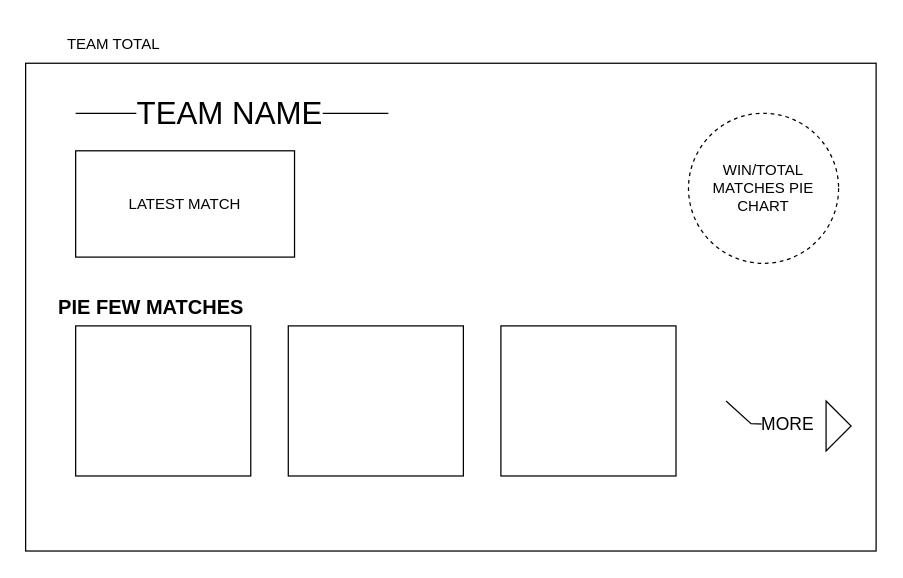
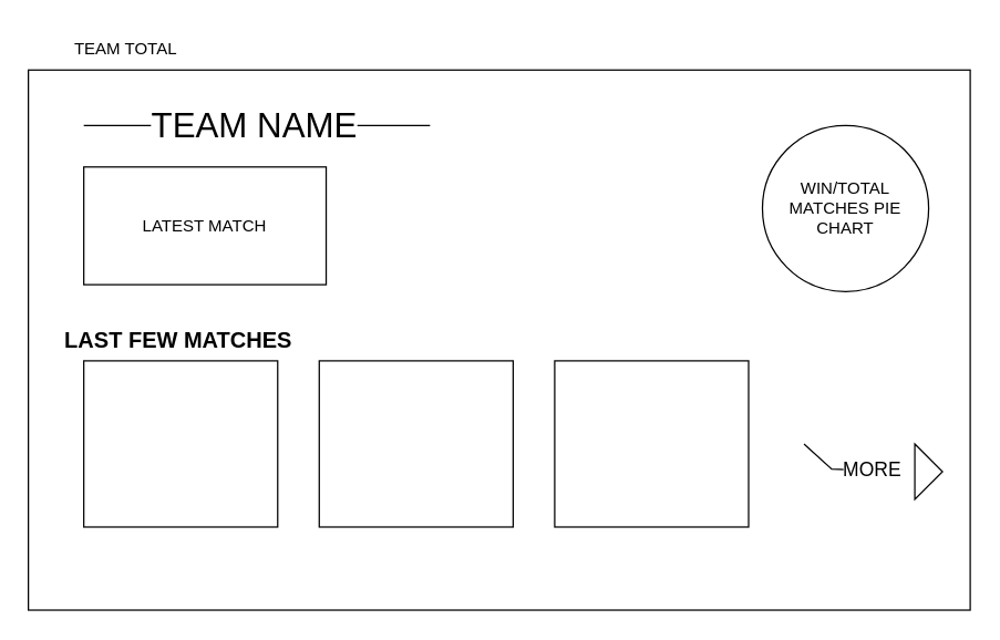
  <mxCell id="0" />
  <mxCell id="1" parent="0" />
- <mxCell id="2" value="&amp;nbsp; &amp;nbsp; &amp;nbsp;&amp;nbsp;&lt;b&gt;&lt;font style=&quot;font-size: 16px;&quot;&gt;&amp;nbsp;PIE FEW MATCHES&lt;/font&gt;&lt;/b&gt;&amp;nbsp;" style="rounded=0;whiteSpace=wrap;html=1;align=left;" vertex="1" parent="1"><mxGeometry x="20" y="50" width="680" height="390" as="geometry" /></mxCell>
+ <mxCell id="2" value="&amp;nbsp; &amp;nbsp; &amp;nbsp;&amp;nbsp;&lt;b&gt;&lt;font style=&quot;font-size: 16px;&quot;&gt;&amp;nbsp;LAST FEW MATCHES&lt;/font&gt;&lt;/b&gt;&amp;nbsp;" style="rounded=0;whiteSpace=wrap;html=1;align=left;" vertex="1" parent="1"><mxGeometry x="20" y="50" width="680" height="390" as="geometry" /></mxCell>
  <mxCell id="3" value="TEAM TOTAL" style="text;html=1;align=center;verticalAlign=middle;resizable=0;points=[];autosize=1;strokeColor=none;fillColor=none;" vertex="1" parent="1"><mxGeometry x="20" y="20" width="140" height="30" as="geometry" /></mxCell>
  <mxCell id="4" value="LATEST MATCH" style="rounded=0;whiteSpace=wrap;html=1;" vertex="1" parent="1"><mxGeometry x="60" y="120" width="175" height="85" as="geometry" /></mxCell>
- <mxCell id="5" value="WIN/TOTAL MATCHES PIE CHART" style="ellipse;whiteSpace=wrap;html=1;aspect=fixed;dashed=1;" vertex="1" parent="1"><mxGeometry x="550" y="90" width="120" height="120" as="geometry" /></mxCell>
+ <mxCell id="5" value="WIN/TOTAL MATCHES PIE CHART" style="ellipse;whiteSpace=wrap;html=1;aspect=fixed;" vertex="1" parent="1"><mxGeometry x="550" y="90" width="120" height="120" as="geometry" /></mxCell>
  <mxCell id="6" value="" style="rounded=0;whiteSpace=wrap;html=1;" vertex="1" parent="1"><mxGeometry x="60" y="260" width="140" height="120" as="geometry" /></mxCell>
  <mxCell id="7" value="" style="rounded=0;whiteSpace=wrap;html=1;" vertex="1" parent="1"><mxGeometry x="230" y="260" width="140" height="120" as="geometry" /></mxCell>
  <mxCell id="8" value="" style="rounded=0;whiteSpace=wrap;html=1;" vertex="1" parent="1"><mxGeometry x="400" y="260" width="140" height="120" as="geometry" /></mxCell>
  <mxCell id="9" value="" style="triangle;whiteSpace=wrap;html=1;" vertex="1" parent="1"><mxGeometry x="660" y="320" width="20" height="40" as="geometry" /></mxCell>
  <mxCell id="10" value="" style="endArrow=none;html=1;rounded=0;" edge="1" parent="1"><mxGeometry width="50" height="50" relative="1" as="geometry"><mxPoint x="60" y="90" as="sourcePoint" /><mxPoint x="90" y="90" as="targetPoint" /><Array as="points"><mxPoint x="310" y="90" /><mxPoint x="60" y="90" /></Array></mxGeometry></mxCell>
  <mxCell id="11" value="&lt;font style=&quot;font-size: 25px;&quot;&gt;TEAM NAME&lt;/font&gt;" style="edgeLabel;html=1;align=center;verticalAlign=middle;resizable=0;points=[];" vertex="1" connectable="0" parent="10"><mxGeometry x="0.426" y="-2" relative="1" as="geometry"><mxPoint as="offset" /></mxGeometry></mxCell>
  <mxCell id="12" value="" style="endArrow=none;html=1;rounded=0;" edge="1" parent="1"><mxGeometry width="50" height="50" relative="1" as="geometry"><mxPoint x="650" y="340" as="sourcePoint" /><mxPoint x="580" y="320" as="targetPoint" /><Array as="points"><mxPoint x="600" y="338.13" /><mxPoint x="580" y="320" /></Array></mxGeometry></mxCell>
  <mxCell id="13" value="&lt;font style=&quot;font-size: 14px;&quot;&gt;MORE&lt;/font&gt;" style="edgeLabel;html=1;align=center;verticalAlign=middle;resizable=0;points=[];" vertex="1" connectable="0" parent="12"><mxGeometry x="-0.427" y="-1" relative="1" as="geometry"><mxPoint as="offset" /></mxGeometry></mxCell>
